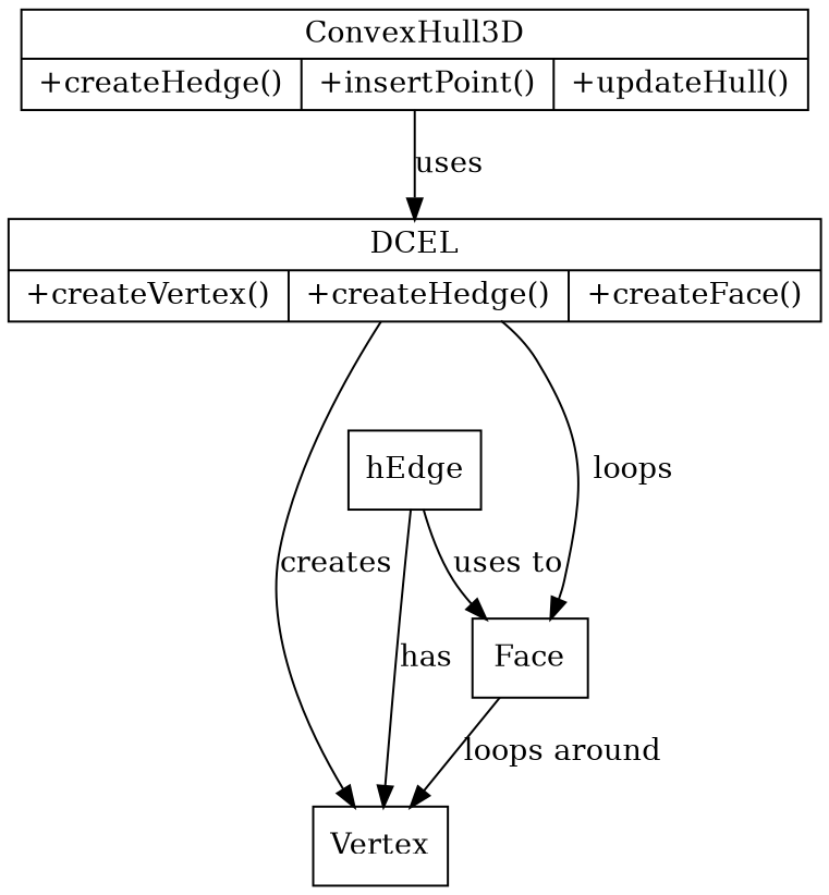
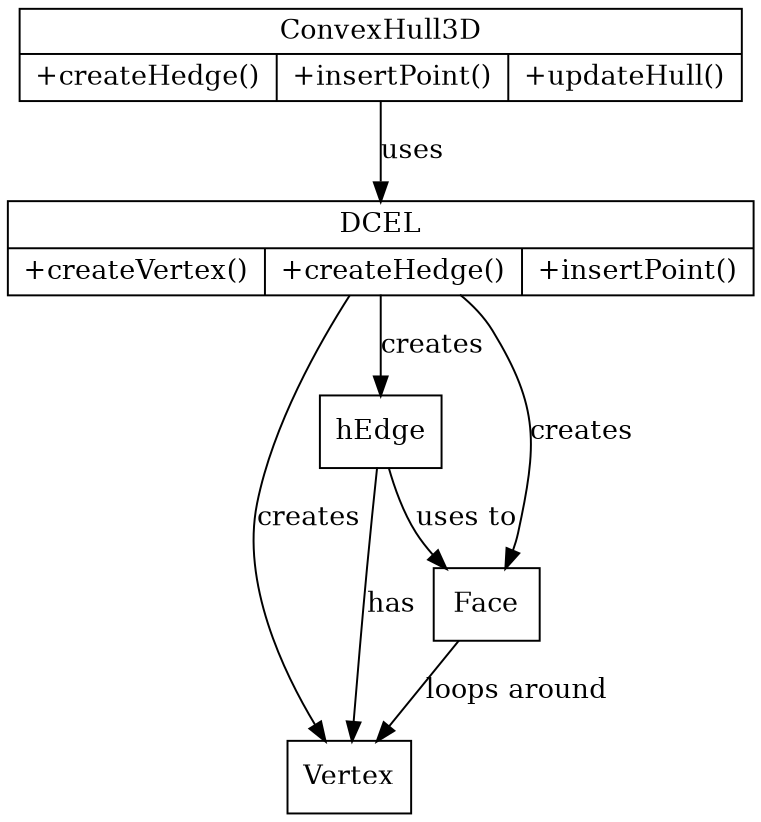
  digraph {
    node [shape=record]
    n1 [label="{ConvexHull3D | { +createHedge() | +insertPoint() | +updateHull() }}"]
-   n2 [label="{DCEL | { +createVertex() | +createHedge() | +createFace() }}"]
+   n2 [label="{DCEL | { +createVertex() | +createHedge() | +insertPoint() }}"]
    n3 [label=Vertex]
    n4 [label=hEdge]
    n5 [label=Face]
    n1 -> n2 [label=uses]
    n2 -> n3 [label=creates]
-   n2 -> n5 [label=loops]
+   n2 -> n4 [label=creates]
+   n2 -> n5 [label=creates]
    n4 -> n3 [label=has]
    n4 -> n5 [label="uses to"]
    n5 -> n3 [label="loops around"]
  }
